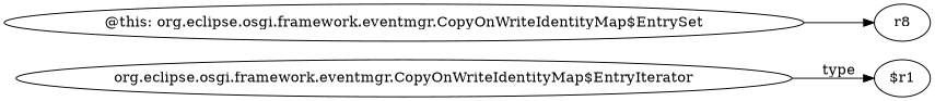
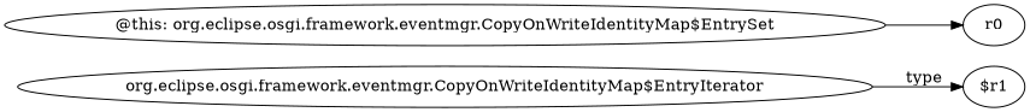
  digraph {
    rankdir=LR
    n1 [label="org.eclipse.osgi.framework.eventmgr.CopyOnWriteIdentityMap$EntryIterator"]
    n2 [label="$r1"]
    n3 [label="@this: org.eclipse.osgi.framework.eventmgr.CopyOnWriteIdentityMap$EntrySet"]
-   n4 [label=r8]
+   n4 [label=r0]
    n1 -> n2 [label=type]
    n3 -> n4
  }
